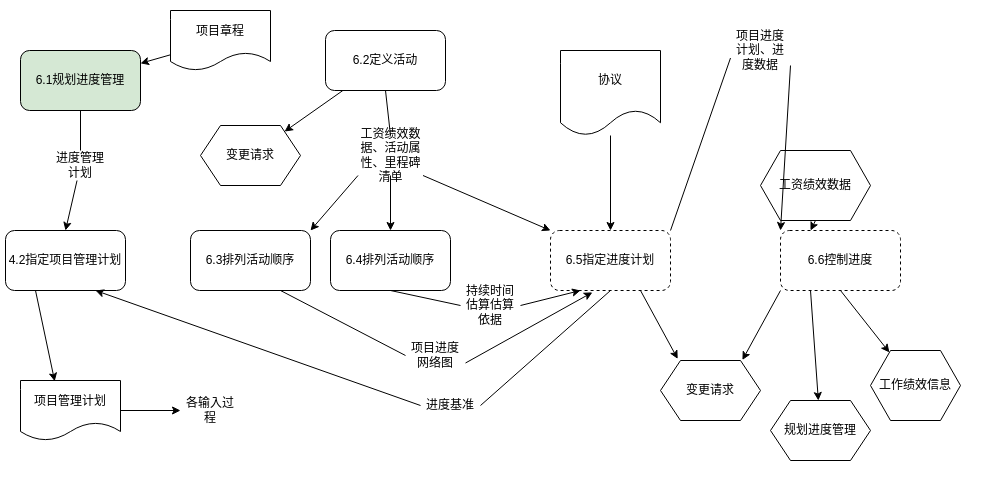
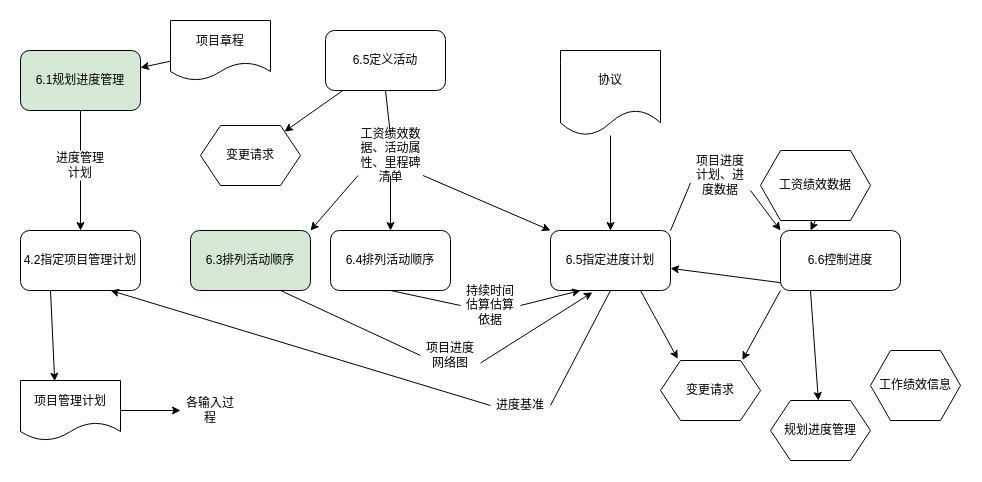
  <mxCell id="0" />
  <mxCell id="1" parent="0" />
  <mxCell id="2" value="" style="edgeStyle=none;html=1;" edge="1" parent="1" source="3" target="4"><mxGeometry relative="1" as="geometry" /></mxCell>
- <mxCell id="3" value="6.2定义活动" style="rounded=1;whiteSpace=wrap;html=1;" vertex="1" parent="1"><mxGeometry x="325" y="30" width="120" height="60" as="geometry" /></mxCell>
+ <mxCell id="3" value="6.5定义活动" style="rounded=1;whiteSpace=wrap;html=1;" vertex="1" parent="1"><mxGeometry x="325" y="30" width="120" height="60" as="geometry" /></mxCell>
  <mxCell id="4" value="变更请求" style="shape=hexagon;perimeter=hexagonPerimeter2;whiteSpace=wrap;html=1;fixedSize=1;" vertex="1" parent="1"><mxGeometry x="200" y="125" width="100" height="60" as="geometry" /></mxCell>
- <mxCell id="5" value="6.3排列活动顺序" style="rounded=1;whiteSpace=wrap;html=1;" vertex="1" parent="1"><mxGeometry x="190" y="230" width="120" height="60" as="geometry" /></mxCell>
+ <mxCell id="5" value="6.3排列活动顺序" style="rounded=1;whiteSpace=wrap;html=1;fillColor=#d5e8d4;" vertex="1" parent="1"><mxGeometry x="190" y="230" width="120" height="60" as="geometry" /></mxCell>
  <mxCell id="6" value="6.4排列活动顺序" style="rounded=1;whiteSpace=wrap;html=1;" vertex="1" parent="1"><mxGeometry x="330" y="230" width="120" height="60" as="geometry" /></mxCell>
  <mxCell id="7" style="edgeStyle=none;html=1;exitX=0.75;exitY=1;exitDx=0;exitDy=0;entryX=0.172;entryY=-0.027;entryDx=0;entryDy=0;entryPerimeter=0;" edge="1" parent="1" source="8" target="45"><mxGeometry relative="1" as="geometry" /></mxCell>
- <mxCell id="8" value="6.5指定进度计划" style="rounded=1;whiteSpace=wrap;html=1;dashed=1;" vertex="1" parent="1"><mxGeometry x="550" y="230" width="120" height="60" as="geometry" /></mxCell>
+ <mxCell id="8" value="6.5指定进度计划" style="rounded=1;whiteSpace=wrap;html=1;" vertex="1" parent="1"><mxGeometry x="550" y="230" width="120" height="60" as="geometry" /></mxCell>
  <mxCell id="9" style="edgeStyle=none;html=1;exitX=0;exitY=1;exitDx=0;exitDy=0;entryX=0.819;entryY=-0.008;entryDx=0;entryDy=0;entryPerimeter=0;" edge="1" parent="1" source="12" target="45"><mxGeometry relative="1" as="geometry" /></mxCell>
- <mxCell id="10" style="edgeStyle=none;html=1;exitX=0.5;exitY=1;exitDx=0;exitDy=0;" edge="1" parent="1" source="12" target="46"><mxGeometry relative="1" as="geometry" /></mxCell>
+ <mxCell id="10" style="edgeStyle=none;html=1;exitX=0.5;exitY=1;exitDx=0;exitDy=0;" edge="1" parent="1" source="12" target="8"><mxGeometry relative="1" as="geometry" /></mxCell>
  <mxCell id="11" style="edgeStyle=none;html=1;exitX=0.25;exitY=1;exitDx=0;exitDy=0;" edge="1" parent="1" source="12" target="47"><mxGeometry relative="1" as="geometry" /></mxCell>
- <mxCell id="12" value="6.6控制进度" style="rounded=1;whiteSpace=wrap;html=1;dashed=1;" vertex="1" parent="1"><mxGeometry x="780" y="230" width="120" height="60" as="geometry" /></mxCell>
+ <mxCell id="12" value="6.6控制进度" style="rounded=1;whiteSpace=wrap;html=1;" vertex="1" parent="1"><mxGeometry x="780" y="230" width="120" height="60" as="geometry" /></mxCell>
  <mxCell id="13" value="" style="edgeStyle=none;html=1;" edge="1" parent="1" source="14" target="8"><mxGeometry relative="1" as="geometry" /></mxCell>
  <mxCell id="14" value="协议" style="shape=document;whiteSpace=wrap;html=1;boundedLbl=1;" vertex="1" parent="1"><mxGeometry x="560" y="50" width="100" height="85" as="geometry" /></mxCell>
  <mxCell id="15" style="edgeStyle=none;html=1;exitX=0.5;exitY=1;exitDx=0;exitDy=0;entryX=0.25;entryY=0;entryDx=0;entryDy=0;" edge="1" parent="1" source="16" target="12"><mxGeometry relative="1" as="geometry" /></mxCell>
  <mxCell id="16" value="工资绩效数据" style="shape=hexagon;perimeter=hexagonPerimeter2;whiteSpace=wrap;html=1;fixedSize=1;" vertex="1" parent="1"><mxGeometry x="760" y="150" width="110" height="70" as="geometry" /></mxCell>
  <mxCell id="17" style="edgeStyle=none;html=1;exitX=0.25;exitY=1;exitDx=0;exitDy=0;entryX=0.342;entryY=0.012;entryDx=0;entryDy=0;entryPerimeter=0;" edge="1" parent="1" source="18" target="32"><mxGeometry relative="1" as="geometry"><mxPoint x="50" y="430" as="targetPoint" /></mxGeometry></mxCell>
- <mxCell id="18" value="4.2指定项目管理计划" style="rounded=1;whiteSpace=wrap;html=1;" vertex="1" parent="1"><mxGeometry x="5" y="230" width="120" height="60" as="geometry" /></mxCell>
+ <mxCell id="18" value="4.2指定项目管理计划" style="rounded=1;whiteSpace=wrap;html=1;" vertex="1" parent="1"><mxGeometry y="230" width="120" height="60" as="geometry" x="20" /></mxCell>
  <mxCell id="19" style="edgeStyle=none;html=1;entryX=0.5;entryY=0;entryDx=0;entryDy=0;startArrow=none;" edge="1" parent="1" source="40" target="18"><mxGeometry relative="1" as="geometry" /></mxCell>
  <mxCell id="20" value="6.1规划进度管理" style="rounded=1;whiteSpace=wrap;html=1;fillColor=#d5e8d4;" vertex="1" parent="1"><mxGeometry y="50" width="120" height="60" as="geometry" x="20" /></mxCell>
  <mxCell id="21" value="" style="edgeStyle=none;html=1;" edge="1" parent="1" source="22" target="20"><mxGeometry relative="1" as="geometry" /></mxCell>
- <mxCell id="22" value="项目章程" style="shape=document;whiteSpace=wrap;html=1;boundedLbl=1;" vertex="1" parent="1"><mxGeometry x="170" y="10" width="100" height="60" as="geometry" /></mxCell>
+ <mxCell id="22" value="项目章程" style="shape=document;whiteSpace=wrap;html=1;boundedLbl=1;" vertex="1" parent="1"><mxGeometry x="170" y="20" width="100" height="60" as="geometry" /></mxCell>
  <mxCell id="23" style="edgeStyle=none;html=1;exitX=0;exitY=1;exitDx=0;exitDy=0;entryX=1;entryY=0;entryDx=0;entryDy=0;" edge="1" parent="1" source="26" target="5"><mxGeometry relative="1" as="geometry" /></mxCell>
  <mxCell id="24" value="" style="edgeStyle=none;html=1;" edge="1" parent="1" source="26" target="6"><mxGeometry relative="1" as="geometry" /></mxCell>
  <mxCell id="25" style="edgeStyle=none;html=1;exitX=1;exitY=1;exitDx=0;exitDy=0;entryX=0;entryY=0;entryDx=0;entryDy=0;" edge="1" parent="1" source="26" target="8"><mxGeometry relative="1" as="geometry" /></mxCell>
  <mxCell id="26" value="工资绩效数据、活动属性、里程碑清单" style="text;html=1;strokeColor=none;fillColor=none;align=center;verticalAlign=middle;whiteSpace=wrap;rounded=0;" vertex="1" parent="1"><mxGeometry x="357.5" y="135" width="65" height="40" as="geometry" /></mxCell>
  <mxCell id="27" value="" style="endArrow=none;html=1;exitX=0.5;exitY=1;exitDx=0;exitDy=0;entryX=0.5;entryY=0;entryDx=0;entryDy=0;" edge="1" parent="1" source="3" target="26"><mxGeometry width="50" height="50" relative="1" as="geometry"><mxPoint x="490" y="340" as="sourcePoint" /><mxPoint x="540" y="290" as="targetPoint" /></mxGeometry></mxCell>
  <mxCell id="28" value="" style="endArrow=none;html=1;entryX=0.5;entryY=1;entryDx=0;entryDy=0;exitX=1;exitY=0.5;exitDx=0;exitDy=0;" edge="1" parent="1" source="30" target="8"><mxGeometry width="50" height="50" relative="1" as="geometry"><mxPoint x="170" y="360" as="sourcePoint" /><mxPoint x="480" y="390" as="targetPoint" /><Array as="points" /></mxGeometry></mxCell>
  <mxCell id="29" style="edgeStyle=none;html=1;exitX=0;exitY=0.5;exitDx=0;exitDy=0;entryX=0.75;entryY=1;entryDx=0;entryDy=0;" edge="1" parent="1" source="30" target="18"><mxGeometry relative="1" as="geometry" /></mxCell>
- <mxCell id="30" value="进度基准" style="text;html=1;strokeColor=none;fillColor=none;align=center;verticalAlign=middle;whiteSpace=wrap;rounded=0;" vertex="1" parent="1"><mxGeometry x="420" y="390" width="60" height="30" as="geometry" /></mxCell>
+ <mxCell id="30" value="进度基准" style="text;html=1;strokeColor=none;fillColor=none;align=center;verticalAlign=middle;whiteSpace=wrap;rounded=0;" vertex="1" parent="1"><mxGeometry x="490" y="390" width="60" height="30" as="geometry" /></mxCell>
  <mxCell id="31" style="edgeStyle=none;html=1;exitX=1;exitY=0.5;exitDx=0;exitDy=0;entryX=0;entryY=0.5;entryDx=0;entryDy=0;" edge="1" parent="1" source="32" target="39"><mxGeometry relative="1" as="geometry" /></mxCell>
  <mxCell id="32" value="项目管理计划" style="shape=document;whiteSpace=wrap;html=1;boundedLbl=1;" vertex="1" parent="1"><mxGeometry y="380" width="100" height="60" as="geometry" x="20" /></mxCell>
  <mxCell id="33" style="edgeStyle=none;html=1;exitX=1;exitY=0.5;exitDx=0;exitDy=0;entryX=0.25;entryY=1;entryDx=0;entryDy=0;" edge="1" parent="1" source="34" target="8"><mxGeometry relative="1" as="geometry" /></mxCell>
  <mxCell id="34" value="持续时间估算估算依据" style="text;html=1;strokeColor=none;fillColor=none;align=center;verticalAlign=middle;whiteSpace=wrap;rounded=0;" vertex="1" parent="1"><mxGeometry x="460" y="290" width="60" height="30" as="geometry" /></mxCell>
  <mxCell id="35" value="" style="endArrow=none;html=1;exitX=0.5;exitY=1;exitDx=0;exitDy=0;entryX=0;entryY=0.5;entryDx=0;entryDy=0;" edge="1" parent="1" source="6" target="34"><mxGeometry width="50" height="50" relative="1" as="geometry"><mxPoint x="490" y="330" as="sourcePoint" /><mxPoint x="540" y="280" as="targetPoint" /></mxGeometry></mxCell>
  <mxCell id="36" style="edgeStyle=none;html=1;exitX=1;exitY=0.75;exitDx=0;exitDy=0;entryX=0.349;entryY=1.031;entryDx=0;entryDy=0;entryPerimeter=0;" edge="1" parent="1" source="37" target="8"><mxGeometry relative="1" as="geometry" /></mxCell>
- <mxCell id="37" value="项目进度网络图" style="text;html=1;strokeColor=none;fillColor=none;align=center;verticalAlign=middle;whiteSpace=wrap;rounded=0;" vertex="1" parent="1"><mxGeometry x="405" y="340" width="60" height="30" as="geometry" /></mxCell>
+ <mxCell id="37" value="项目进度网络图" style="text;html=1;strokeColor=none;fillColor=none;align=center;verticalAlign=middle;whiteSpace=wrap;rounded=0;" vertex="1" parent="1"><mxGeometry x="420" y="340" width="60" height="30" as="geometry" /></mxCell>
  <mxCell id="38" value="" style="endArrow=none;html=1;exitX=0;exitY=0.5;exitDx=0;exitDy=0;entryX=0.75;entryY=1;entryDx=0;entryDy=0;" edge="1" parent="1" source="37" target="5"><mxGeometry width="50" height="50" relative="1" as="geometry"><mxPoint x="240" y="360" as="sourcePoint" /><mxPoint x="290" y="310" as="targetPoint" /></mxGeometry></mxCell>
  <mxCell id="39" value="各输入过程" style="text;html=1;strokeColor=none;fillColor=none;align=center;verticalAlign=middle;whiteSpace=wrap;rounded=0;" vertex="1" parent="1"><mxGeometry x="180" y="395" width="60" height="30" as="geometry" /></mxCell>
  <mxCell id="40" value="进度管理计划" style="text;html=1;strokeColor=none;fillColor=none;align=center;verticalAlign=middle;whiteSpace=wrap;rounded=0;" vertex="1" parent="1"><mxGeometry x="50" y="150" width="60" height="30" as="geometry" /></mxCell>
  <mxCell id="41" value="" style="edgeStyle=none;html=1;entryX=0.5;entryY=0;entryDx=0;entryDy=0;endArrow=none;" edge="1" parent="1" source="20" target="40"><mxGeometry relative="1" as="geometry"><mxPoint x="80" y="45" as="sourcePoint" /><mxPoint x="80" y="230" as="targetPoint" /></mxGeometry></mxCell>
  <mxCell id="42" style="edgeStyle=none;html=1;exitX=1;exitY=1;exitDx=0;exitDy=0;entryX=0;entryY=0;entryDx=0;entryDy=0;" edge="1" parent="1" source="43" target="12"><mxGeometry relative="1" as="geometry" /></mxCell>
- <mxCell id="43" value="项目进度计划、进度数据" style="text;html=1;strokeColor=none;fillColor=none;align=center;verticalAlign=middle;whiteSpace=wrap;rounded=0;" vertex="1" parent="1"><mxGeometry x="730" y="35" width="60" height="30" as="geometry" /></mxCell>
+ <mxCell id="43" value="项目进度计划、进度数据" style="text;html=1;strokeColor=none;fillColor=none;align=center;verticalAlign=middle;whiteSpace=wrap;rounded=0;" vertex="1" parent="1"><mxGeometry x="690" y="160" width="60" height="30" as="geometry" /></mxCell>
  <mxCell id="44" value="" style="endArrow=none;html=1;entryX=1;entryY=0;entryDx=0;entryDy=0;exitX=0;exitY=0.75;exitDx=0;exitDy=0;entryPerimeter=0;" edge="1" parent="1" source="43" target="8"><mxGeometry width="50" height="50" relative="1" as="geometry"><mxPoint x="600" y="480" as="sourcePoint" /><mxPoint x="650" y="430" as="targetPoint" /></mxGeometry></mxCell>
  <mxCell id="45" value="变更请求" style="shape=hexagon;perimeter=hexagonPerimeter2;whiteSpace=wrap;html=1;fixedSize=1;" vertex="1" parent="1"><mxGeometry x="660" y="360" width="100" height="60" as="geometry" /></mxCell>
  <mxCell id="46" value="工作绩效信息" style="shape=hexagon;perimeter=hexagonPerimeter2;whiteSpace=wrap;html=1;fixedSize=1;" vertex="1" parent="1"><mxGeometry x="870" y="350" width="90" height="70" as="geometry" /></mxCell>
  <mxCell id="47" value="规划进度管理" style="shape=hexagon;perimeter=hexagonPerimeter2;whiteSpace=wrap;html=1;fixedSize=1;" vertex="1" parent="1"><mxGeometry x="770" y="400" width="100" height="60" as="geometry" /></mxCell>
